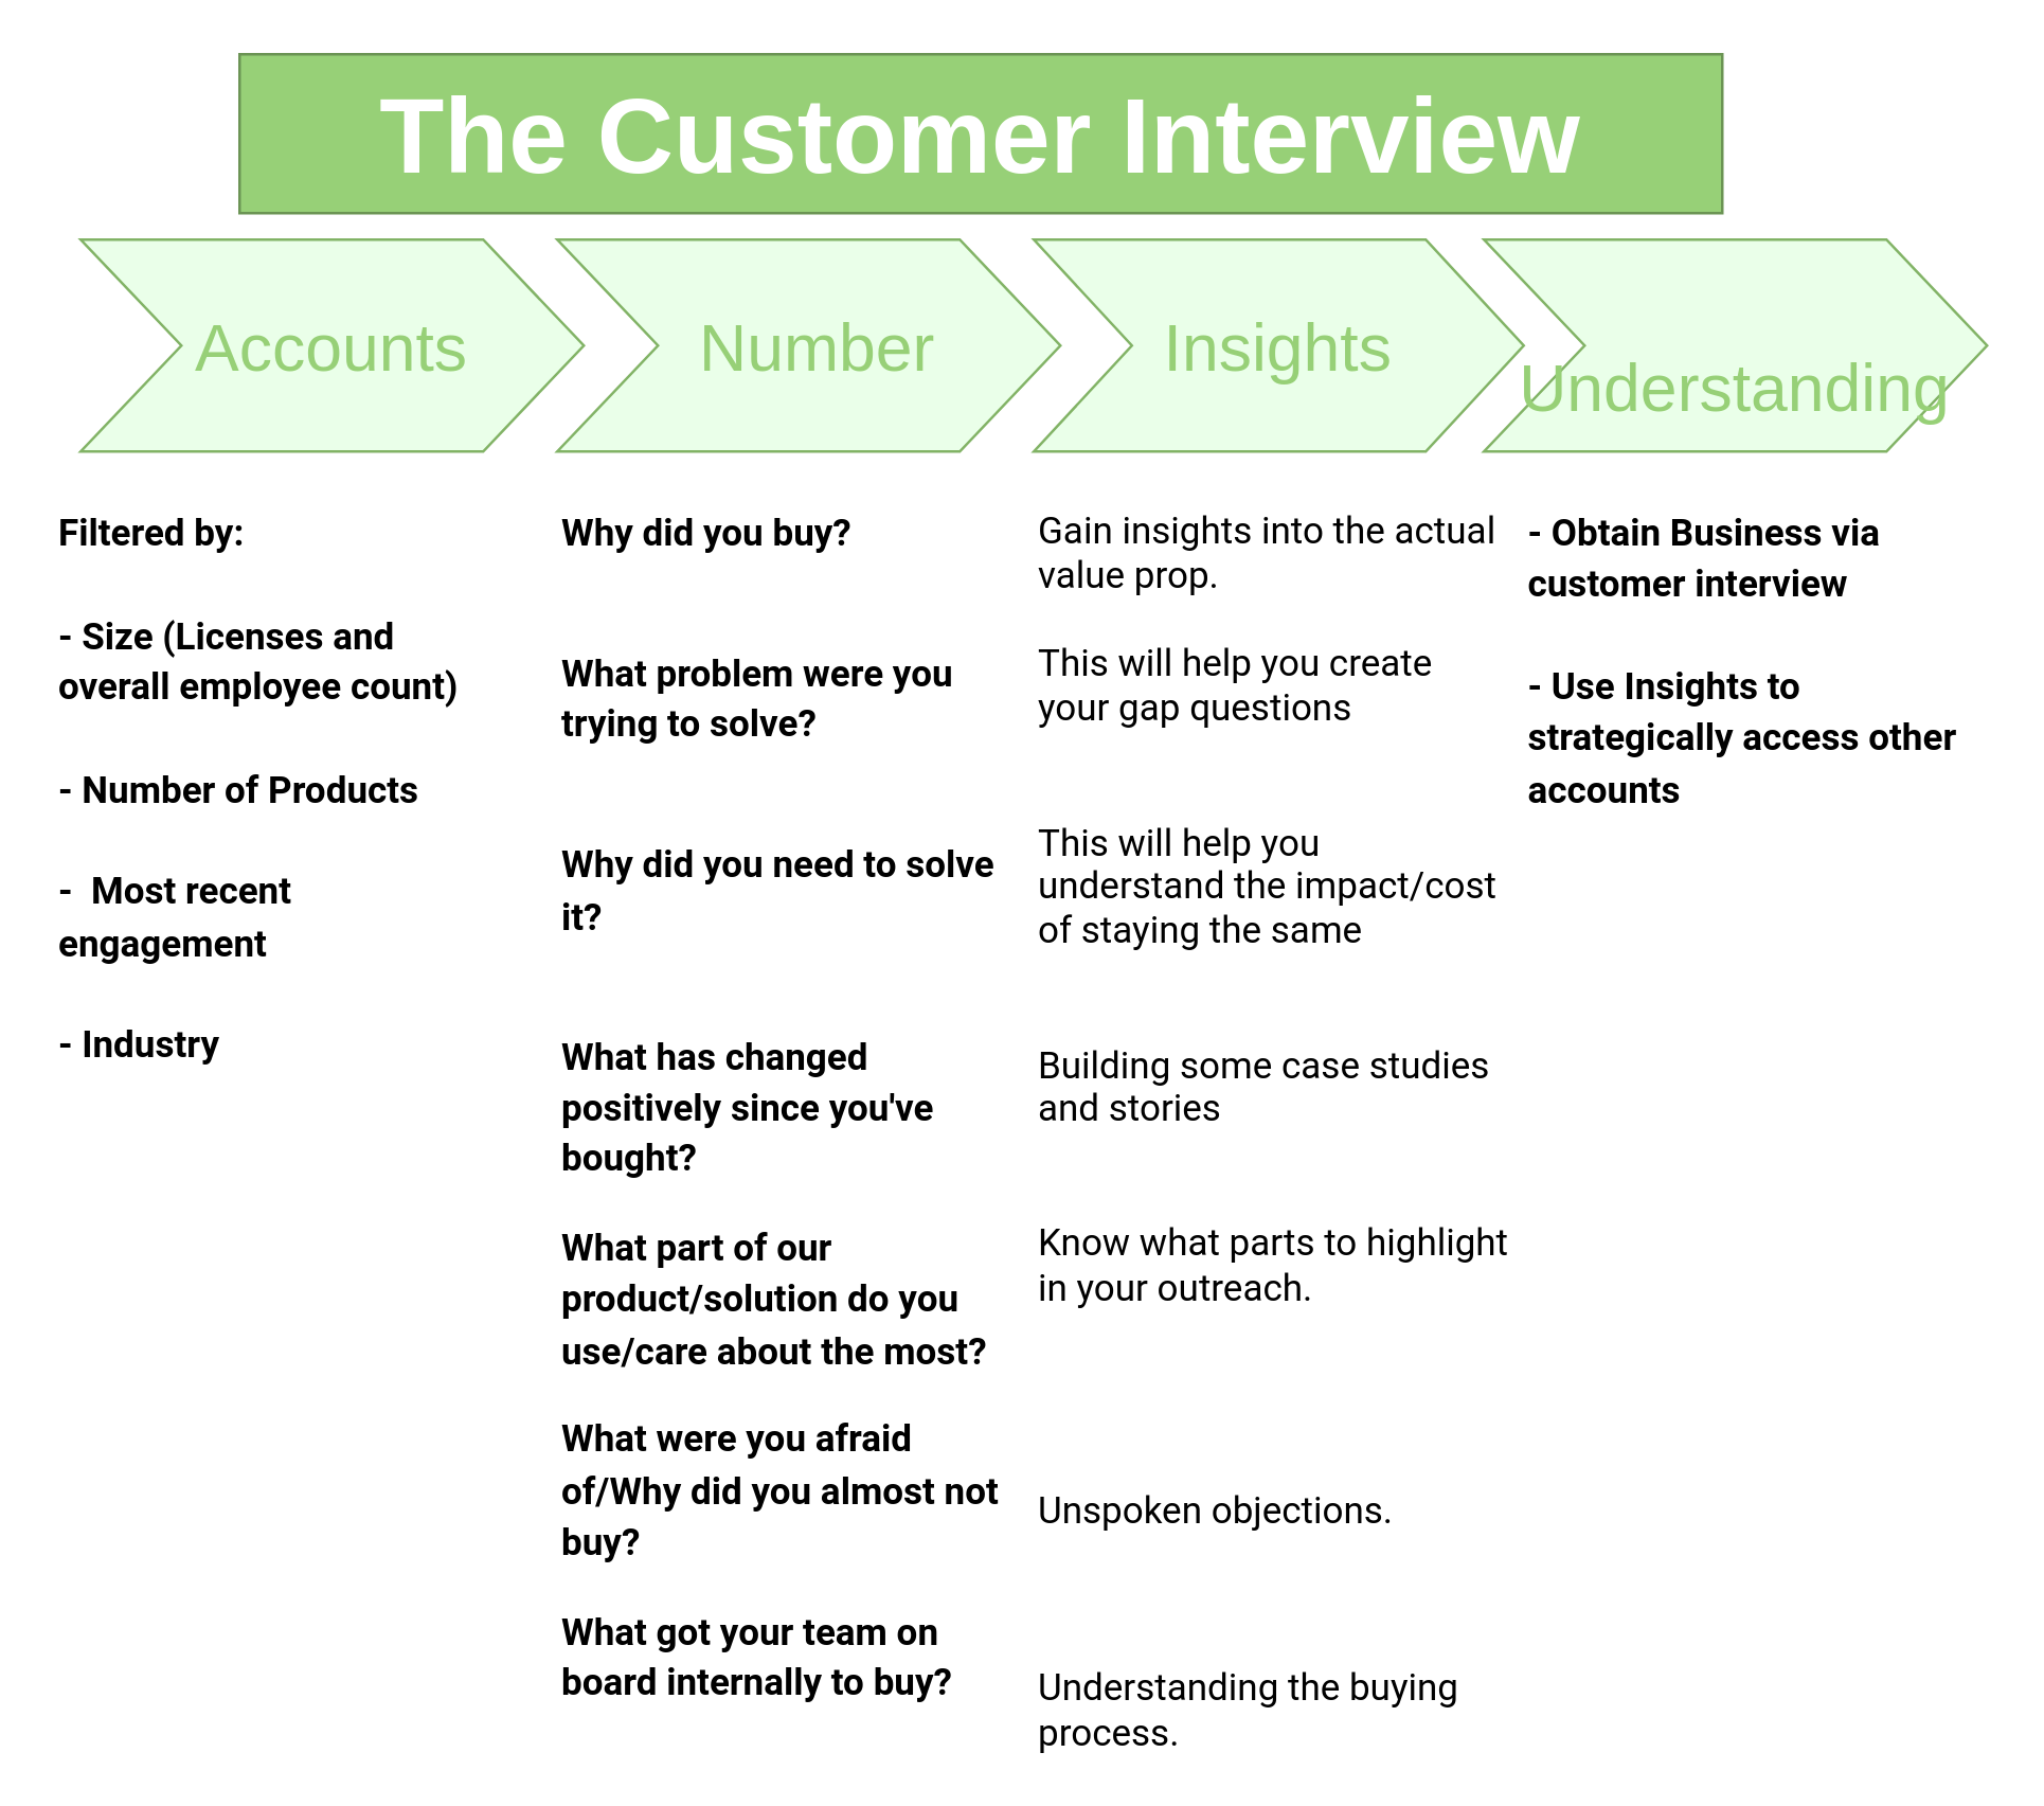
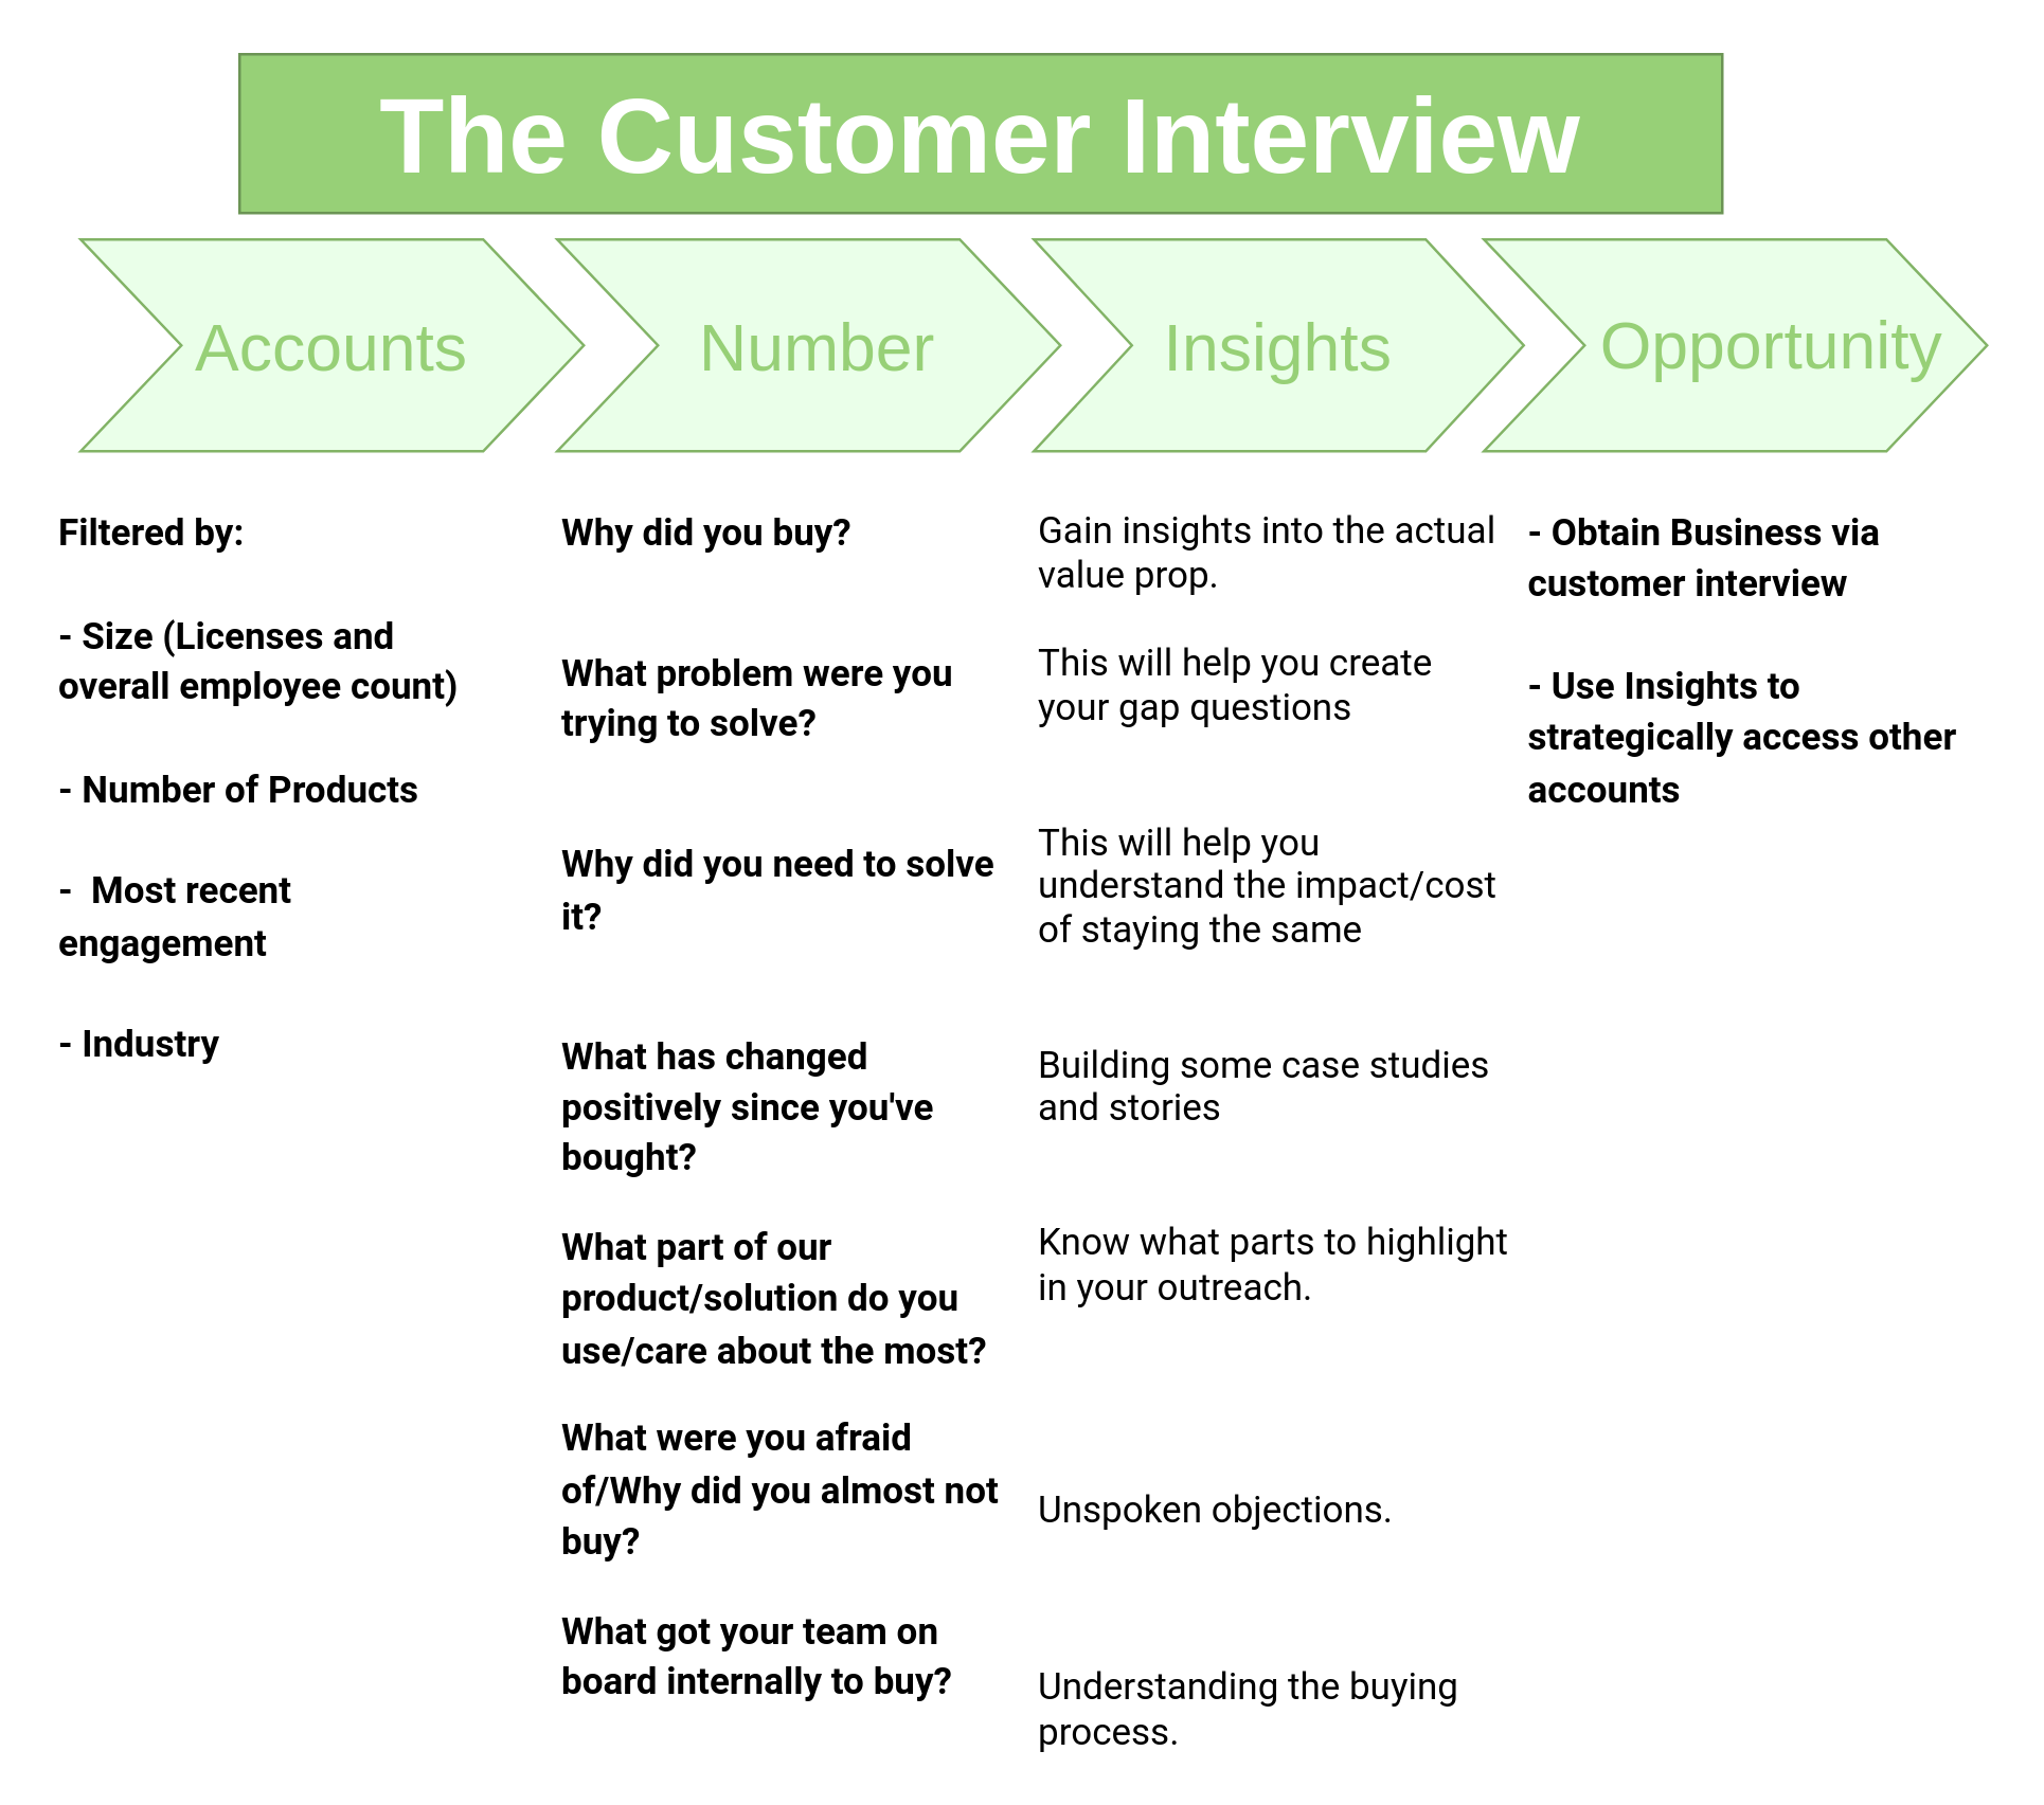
  <mxCell id="0" />
  <mxCell id="1" parent="0" />
  <mxCell id="2" value="Accounts" style="shape=step;whiteSpace=wrap;html=1;fontSize=25;strokeColor=#82b366;fontColor=#97D077;fillColor=#EAFFE9;" parent="1" vertex="1"><mxGeometry x="30" y="90" width="190" height="80" as="geometry" /></mxCell>
  <mxCell id="3" value="&amp;nbsp;Number" style="shape=step;whiteSpace=wrap;html=1;fontSize=25;strokeColor=#82b366;fontColor=#97D077;fillColor=#EAFFE9;" parent="1" vertex="1"><mxGeometry x="210" y="90" width="190" height="80" as="geometry" /></mxCell>
  <mxCell id="4" value="Insights" style="shape=step;whiteSpace=wrap;html=1;fontSize=25;strokeColor=#82b366;fontColor=#97D077;fillColor=#EAFFE9;" parent="1" vertex="1"><mxGeometry x="390" y="90" width="185" height="80" as="geometry" /></mxCell>
- <mxCell id="5" value="&lt;font style=&quot;font-size: 25px&quot;&gt;&amp;nbsp; &amp;nbsp; Understanding&lt;/font&gt;" style="shape=step;whiteSpace=wrap;html=1;fontSize=22;strokeColor=#82b366;fontColor=#97D077;fillColor=#EAFFE9;" parent="1" vertex="1"><mxGeometry x="560" y="90" width="190" height="80" as="geometry" /></mxCell>
+ <mxCell id="5" value="&lt;font style=&quot;font-size: 25px&quot;&gt;&amp;nbsp; &amp;nbsp; Opportunity&lt;/font&gt;" style="shape=step;whiteSpace=wrap;html=1;fontSize=22;strokeColor=#82b366;fontColor=#97D077;fillColor=#EAFFE9;" parent="1" vertex="1"><mxGeometry x="560" y="90" width="190" height="80" as="geometry" /></mxCell>
  <mxCell id="6" value="The Customer Interview" style="text;html=1;align=center;verticalAlign=middle;whiteSpace=wrap;fontSize=40;fontStyle=1;strokeColor=#6B9454;fontColor=#FFFFFF;fillColor=#97D077;" parent="1" vertex="1"><mxGeometry x="90" y="20" width="560" height="60" as="geometry" /></mxCell>
  <mxCell id="7" value="&lt;span id=&quot;docs-internal-guid-41050f2f-7fff-7bed-be80-81ab874c3693&quot;&gt;&lt;p dir=&quot;ltr&quot; style=&quot;line-height: 1.38 ; margin-top: 0pt ; margin-bottom: 0pt&quot;&gt;&lt;span style=&quot;font-size: 10.5pt ; font-family: &amp;quot;roboto&amp;quot; , sans-serif ; background-color: rgb(255 , 255 , 255) ; vertical-align: baseline&quot;&gt;Why did you buy?&amp;nbsp;&lt;/span&gt;&lt;/p&gt;&lt;br&gt;&lt;p dir=&quot;ltr&quot; style=&quot;line-height: 1.38 ; margin-top: 0pt ; margin-bottom: 0pt&quot;&gt;&lt;span style=&quot;font-size: 10.5pt ; font-family: &amp;quot;roboto&amp;quot; , sans-serif ; background-color: rgb(255 , 255 , 255) ; vertical-align: baseline&quot;&gt;&lt;br&gt;&lt;/span&gt;&lt;/p&gt;&lt;p dir=&quot;ltr&quot; style=&quot;line-height: 1.38 ; margin-top: 0pt ; margin-bottom: 0pt&quot;&gt;&lt;span style=&quot;font-size: 10.5pt ; font-family: &amp;quot;roboto&amp;quot; , sans-serif ; background-color: rgb(255 , 255 , 255) ; vertical-align: baseline&quot;&gt;What problem were you trying to solve?&amp;nbsp;&lt;/span&gt;&lt;/p&gt;&lt;br&gt;&lt;p dir=&quot;ltr&quot; style=&quot;line-height: 1.38 ; margin-top: 0pt ; margin-bottom: 0pt&quot;&gt;&lt;span style=&quot;font-size: 10.5pt ; font-family: &amp;quot;roboto&amp;quot; , sans-serif ; background-color: rgb(255 , 255 , 255) ; vertical-align: baseline&quot;&gt;&lt;br&gt;&lt;/span&gt;&lt;/p&gt;&lt;p dir=&quot;ltr&quot; style=&quot;line-height: 1.38 ; margin-top: 0pt ; margin-bottom: 0pt&quot;&gt;&lt;span style=&quot;font-size: 10.5pt ; font-family: &amp;quot;roboto&amp;quot; , sans-serif ; background-color: rgb(255 , 255 , 255) ; vertical-align: baseline&quot;&gt;Why did you need to solve it?&lt;/span&gt;&lt;/p&gt;&lt;br&gt;&lt;p dir=&quot;ltr&quot; style=&quot;line-height: 1.38 ; margin-top: 0pt ; margin-bottom: 0pt&quot;&gt;&lt;span style=&quot;font-size: 10.5pt ; font-family: &amp;quot;roboto&amp;quot; , sans-serif ; background-color: rgb(255 , 255 , 255) ; vertical-align: baseline&quot;&gt;&lt;br&gt;&lt;/span&gt;&lt;/p&gt;&lt;p dir=&quot;ltr&quot; style=&quot;line-height: 1.38 ; margin-top: 0pt ; margin-bottom: 0pt&quot;&gt;&lt;span style=&quot;font-size: 10.5pt ; font-family: &amp;quot;roboto&amp;quot; , sans-serif ; background-color: rgb(255 , 255 , 255) ; vertical-align: baseline&quot;&gt;What has changed positively since you've bought?&lt;/span&gt;&lt;/p&gt;&lt;br&gt;&lt;p dir=&quot;ltr&quot; style=&quot;line-height: 1.38 ; margin-top: 0pt ; margin-bottom: 0pt&quot;&gt;&lt;span style=&quot;font-size: 10.5pt ; font-family: &amp;quot;roboto&amp;quot; , sans-serif ; background-color: rgb(255 , 255 , 255) ; vertical-align: baseline&quot;&gt;What part of our product/solution do you use/care about the most?&amp;nbsp;&lt;/span&gt;&lt;/p&gt;&lt;br&gt;&lt;p dir=&quot;ltr&quot; style=&quot;line-height: 1.38 ; margin-top: 0pt ; margin-bottom: 0pt&quot;&gt;&lt;span style=&quot;font-size: 10.5pt ; font-family: &amp;quot;roboto&amp;quot; , sans-serif ; background-color: rgb(255 , 255 , 255) ; vertical-align: baseline&quot;&gt;What were you afraid of/Why did you almost not buy?&lt;/span&gt;&lt;/p&gt;&lt;br&gt;&lt;p dir=&quot;ltr&quot; style=&quot;line-height: 1.38 ; margin-top: 0pt ; margin-bottom: 0pt&quot;&gt;&lt;span style=&quot;font-size: 10.5pt ; font-family: &amp;quot;roboto&amp;quot; , sans-serif ; background-color: rgb(255 , 255 , 255) ; vertical-align: baseline&quot;&gt;What got your team on board internally to buy?&lt;/span&gt;&lt;/p&gt;&lt;div&gt;&lt;span style=&quot;font-size: 10.5pt ; font-family: &amp;quot;roboto&amp;quot; , sans-serif ; background-color: rgb(255 , 255 , 255) ; vertical-align: baseline&quot;&gt;&lt;br&gt;&lt;/span&gt;&lt;/div&gt;&lt;/span&gt;" style="text;spacingTop=-5;whiteSpace=wrap;html=1;align=left;fontSize=12;fontFamily=Helvetica;fillColor=#ffffff;fontStyle=1;opacity=60;" parent="1" vertex="1"><mxGeometry x="210" y="190" width="170" height="470" as="geometry" /></mxCell>
  <mxCell id="8" value="&lt;span style=&quot;font-family: &amp;#34;roboto&amp;#34; , sans-serif ; font-size: 14px ; background-color: rgb(255 , 255 , 255)&quot;&gt;Gain insights into the actual value prop.&lt;br&gt;&lt;br&gt;&lt;/span&gt;&lt;span style=&quot;font-family: &amp;#34;roboto&amp;#34; , sans-serif ; font-size: 14px ; background-color: rgb(255 , 255 , 255)&quot;&gt;This will help you create your gap questions&lt;br&gt;&lt;/span&gt;&lt;span style=&quot;font-family: &amp;#34;roboto&amp;#34; , sans-serif ; font-size: 14px ; background-color: rgb(255 , 255 , 255)&quot;&gt;&lt;br&gt;&lt;/span&gt;&lt;span style=&quot;font-family: &amp;#34;roboto&amp;#34; , sans-serif ; font-size: 14px ; background-color: rgb(255 , 255 , 255)&quot;&gt;&lt;br&gt;This will help you understand the impact/cost of staying the same&lt;br&gt;&lt;/span&gt;&lt;span style=&quot;font-family: &amp;#34;roboto&amp;#34; , sans-serif ; font-size: 14px ; background-color: rgb(255 , 255 , 255)&quot;&gt;&lt;br&gt;&lt;/span&gt;&lt;span style=&quot;font-family: &amp;#34;roboto&amp;#34; , sans-serif ; font-size: 14px ; background-color: rgb(255 , 255 , 255)&quot;&gt;&lt;br&gt;Building some case studies and stories&lt;br&gt;&lt;/span&gt;&lt;span style=&quot;font-family: &amp;#34;roboto&amp;#34; , sans-serif ; font-size: 14px ; background-color: rgb(255 , 255 , 255)&quot;&gt;&lt;br&gt;&lt;/span&gt;&lt;span style=&quot;font-family: &amp;#34;roboto&amp;#34; , sans-serif ; font-size: 14px ; background-color: rgb(255 , 255 , 255)&quot;&gt;&lt;br&gt;Know what parts to highlight in your outreach.&lt;br&gt;&lt;/span&gt;&lt;span style=&quot;font-family: &amp;#34;roboto&amp;#34; , sans-serif ; font-size: 14px ; background-color: rgb(255 , 255 , 255)&quot;&gt;&lt;br&gt;&lt;/span&gt;&lt;span style=&quot;font-family: &amp;#34;roboto&amp;#34; , sans-serif ; font-size: 14px ; background-color: rgb(255 , 255 , 255)&quot;&gt;&lt;br&gt;&lt;br&gt;&lt;br&gt;Unspoken objections.&lt;br&gt;&lt;/span&gt;&lt;span style=&quot;font-family: &amp;#34;roboto&amp;#34; , sans-serif ; font-size: 14px ; background-color: rgb(255 , 255 , 255)&quot;&gt;&lt;br&gt;&lt;/span&gt;&lt;span style=&quot;font-family: &amp;#34;roboto&amp;#34; , sans-serif ; font-size: 14px ; background-color: rgb(255 , 255 , 255)&quot;&gt;&lt;br&gt;&lt;br&gt;Understanding the buying process.&lt;/span&gt;&lt;span style=&quot;font-family: &amp;#34;roboto&amp;#34; , sans-serif ; font-size: 14px ; background-color: rgb(255 , 255 , 255)&quot;&gt;&lt;br&gt;&lt;/span&gt;" style="text;spacingTop=-5;fillColor=#d5e8d4;whiteSpace=wrap;html=1;align=left;fontSize=12;fontFamily=Helvetica;fillColor=none;strokeColor=#FFFFFF;" parent="1" vertex="1"><mxGeometry x="390" y="190" width="180" height="470" as="geometry" /></mxCell>
  <mxCell id="9" value="&lt;span id=&quot;docs-internal-guid-41050f2f-7fff-7bed-be80-81ab874c3693&quot; style=&quot;font-size: 14px ; background-color: rgb(255 , 255 , 255)&quot;&gt;&lt;p dir=&quot;ltr&quot; style=&quot;line-height: 1.38 ; margin-top: 0pt ; margin-bottom: 0pt&quot;&gt;&lt;font face=&quot;roboto, sans-serif&quot;&gt;Filtered by:&amp;nbsp;&lt;/font&gt;&lt;/p&gt;&lt;p dir=&quot;ltr&quot; style=&quot;line-height: 1.38 ; margin-top: 0pt ; margin-bottom: 0pt&quot;&gt;&lt;font face=&quot;roboto, sans-serif&quot;&gt;&lt;br&gt;&lt;/font&gt;&lt;/p&gt;&lt;p dir=&quot;ltr&quot; style=&quot;line-height: 1.38 ; margin-top: 0pt ; margin-bottom: 0pt&quot;&gt;&lt;font face=&quot;roboto, sans-serif&quot;&gt;- Size (Licenses and overall employee count)&lt;/font&gt;&lt;/p&gt;&lt;p dir=&quot;ltr&quot; style=&quot;line-height: 1.38 ; margin-top: 0pt ; margin-bottom: 0pt&quot;&gt;&lt;font face=&quot;roboto, sans-serif&quot;&gt;&lt;br&gt;&lt;/font&gt;&lt;/p&gt;&lt;p dir=&quot;ltr&quot; style=&quot;line-height: 1.38 ; margin-top: 0pt ; margin-bottom: 0pt&quot;&gt;&lt;font face=&quot;roboto, sans-serif&quot;&gt;- Number of Products&lt;/font&gt;&lt;/p&gt;&lt;p dir=&quot;ltr&quot; style=&quot;line-height: 1.38 ; margin-top: 0pt ; margin-bottom: 0pt&quot;&gt;&lt;font face=&quot;roboto, sans-serif&quot;&gt;&lt;br&gt;&lt;/font&gt;&lt;/p&gt;&lt;p dir=&quot;ltr&quot; style=&quot;line-height: 1.38 ; margin-top: 0pt ; margin-bottom: 0pt&quot;&gt;&lt;font face=&quot;roboto, sans-serif&quot;&gt;-&amp;nbsp; Most recent engagement&lt;/font&gt;&lt;/p&gt;&lt;p dir=&quot;ltr&quot; style=&quot;line-height: 1.38 ; margin-top: 0pt ; margin-bottom: 0pt&quot;&gt;&lt;font face=&quot;roboto, sans-serif&quot;&gt;&lt;br&gt;&lt;/font&gt;&lt;/p&gt;&lt;p dir=&quot;ltr&quot; style=&quot;line-height: 1.38 ; margin-top: 0pt ; margin-bottom: 0pt&quot;&gt;&lt;font face=&quot;roboto, sans-serif&quot;&gt;- Industry&lt;/font&gt;&lt;/p&gt;&lt;/span&gt;" style="text;spacingTop=-5;whiteSpace=wrap;html=1;align=left;fontSize=12;fontFamily=Helvetica;fillColor=#ffffff;fontStyle=1;opacity=60;" vertex="1" parent="1"><mxGeometry x="20" y="190" width="170" height="470" as="geometry" /></mxCell>
  <mxCell id="10" value="&lt;span id=&quot;docs-internal-guid-41050f2f-7fff-7bed-be80-81ab874c3693&quot; style=&quot;font-size: 14px ; background-color: rgb(255 , 255 , 255)&quot;&gt;&lt;p dir=&quot;ltr&quot; style=&quot;line-height: 1.38 ; margin-top: 0pt ; margin-bottom: 0pt&quot;&gt;&lt;font face=&quot;roboto, sans-serif&quot;&gt;- Obtain Business via customer interview&lt;/font&gt;&lt;/p&gt;&lt;p dir=&quot;ltr&quot; style=&quot;line-height: 1.38 ; margin-top: 0pt ; margin-bottom: 0pt&quot;&gt;&lt;font face=&quot;roboto, sans-serif&quot;&gt;&lt;br&gt;&lt;/font&gt;&lt;/p&gt;&lt;p dir=&quot;ltr&quot; style=&quot;line-height: 1.38 ; margin-top: 0pt ; margin-bottom: 0pt&quot;&gt;&lt;font face=&quot;roboto, sans-serif&quot;&gt;- Use Insights to strategically access other accounts&lt;/font&gt;&lt;/p&gt;&lt;/span&gt;" style="text;spacingTop=-5;whiteSpace=wrap;html=1;align=left;fontSize=12;fontFamily=Helvetica;fillColor=#ffffff;fontStyle=1;opacity=60;" vertex="1" parent="1"><mxGeometry x="575" y="190" width="170" height="470" as="geometry" /></mxCell>
